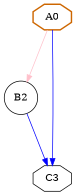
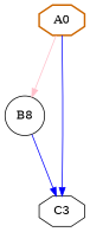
  digraph {
    mindist=1.0
    nodesep=0.6
    rankdir=TB
    ranksep=1.0
    root=Demo
    node [beamproc=beamA bpentry=false bpexit=false color=black cpu=0 fillcolor=white patentry=false patexit=false pattern=patternA shape=octagon style=filled toffs=0 type=switch]
    edge [color=blue type=defdst]
    n1 [color=darkorange3 flags="0x00002012" label=A0 patentry=true penwidth=2]
-   B2 [flags="0x00008012" patexit=true shape=circle]
+   B2 [flags="0x00008012" patexit=true shape=circle label=B8]
    C3 [flags="0x00100007" qhi=false qil=false qlo=true tperiod=2000 type=block toffs=""]
    n1 -> B2 [color=pink type=switchdst]
    n1 -> C3
    B2 -> C3
  }
